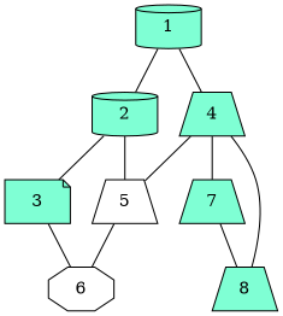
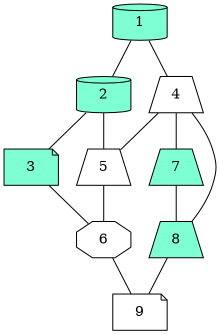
  strict graph {
    node [fillcolor=aquamarine shape=trapezium style=filled]
    1 [shape=cylinder]
    2 [shape=cylinder]
-   4
+   4 [fillcolor=white]
    3 [shape=note]
    5 [fillcolor=white]
    7
    8
    6 [fillcolor=white shape=octagon]
+   9 [fillcolor=white shape=note]
    1 -- 2
    1 -- 4
    2 -- 3
    2 -- 5
    4 -- 5
    4 -- 7
    4 -- 8
    3 -- 6
    5 -- 6
    7 -- 8
+   8 -- 9
+   6 -- 9
  }
